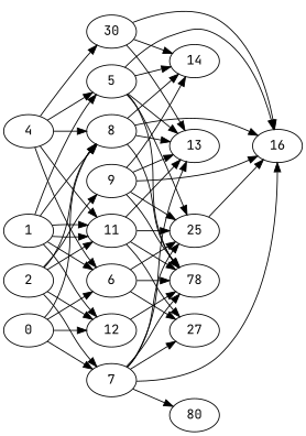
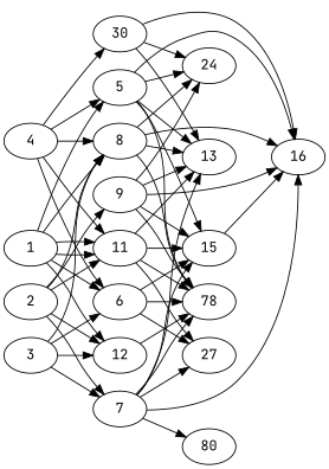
  digraph {
    fontname="JetBrains Mono"
    rankdir=LR
    node [alpha=0.19 fontname="JetBrains Mono"]
    edge [fontname="JetBrains Mono"]
    1 [alpha=0.17 expect_size=42253312]
    5 [alpha=0.09 expect_size=9565184]
    6 [alpha=0.04 expect_size=31837184]
    8 [expect_size=16243712]
    11 [alpha=0.16 expect_size=31332352]
    12 [expect_size=24415232]
    13 [expect_size=52229120]
-   14 [alpha=0.12 expect_size=35140608]
-   15 [alpha=0.02 expect_size=39217152 label=25]
+   14 [alpha=0.12 expect_size=35140608 label=24]
+   15 [alpha=0.02 expect_size=39217152]
    16 [alpha=0.11 expect_size=14170112]
    n11 [alpha=0.13 expect_size=42887168 label=78]
    n12 [alpha=0.01 expect_size=22483968 label=27]
    2 [alpha=0.12 expect_size=21590016]
    7 [alpha=0.09 expect_size=27315200]
    9 [alpha=0.07 expect_size=23048192]
    n16 [alpha=0.09 expect_size=8716288 label=80]
-   3 [alpha=0.13 expect_size=22702080 label=0]
+   3 [alpha=0.13 expect_size=22702080]
    4 [alpha=0.02 expect_size=32290816]
    n19 [expect_size=34124800 label=30]
    1 -> 5
    1 -> 6
    1 -> 8
    1 -> 11
    1 -> 11
    1 -> 12
    5 -> 13
    5 -> 14
    5 -> 15
    5 -> 16
    5 -> n11
    6 -> 15
    6 -> n11
    6 -> n12
    8 -> 13
    8 -> 14
    8 -> 16
    8 -> n11
    11 -> 13
    11 -> 15
    11 -> n11
    11 -> n12
    12 -> n11
    15 -> 16
    2 -> 8
    2 -> 11
    2 -> 12
    2 -> 7
    2 -> 9
    7 -> 13
    7 -> 15
    7 -> 16
    7 -> n11
    7 -> n12
    7 -> n16
    9 -> 13
    9 -> 14
    9 -> 15
    9 -> 16
    9 -> n11
    3 -> 6
    3 -> 8
    3 -> 12
    3 -> 7
    4 -> 5
    4 -> 6
    4 -> 8
    4 -> 11
    4 -> n19
    n19 -> 13
    n19 -> 14
    n19 -> 16
  }
